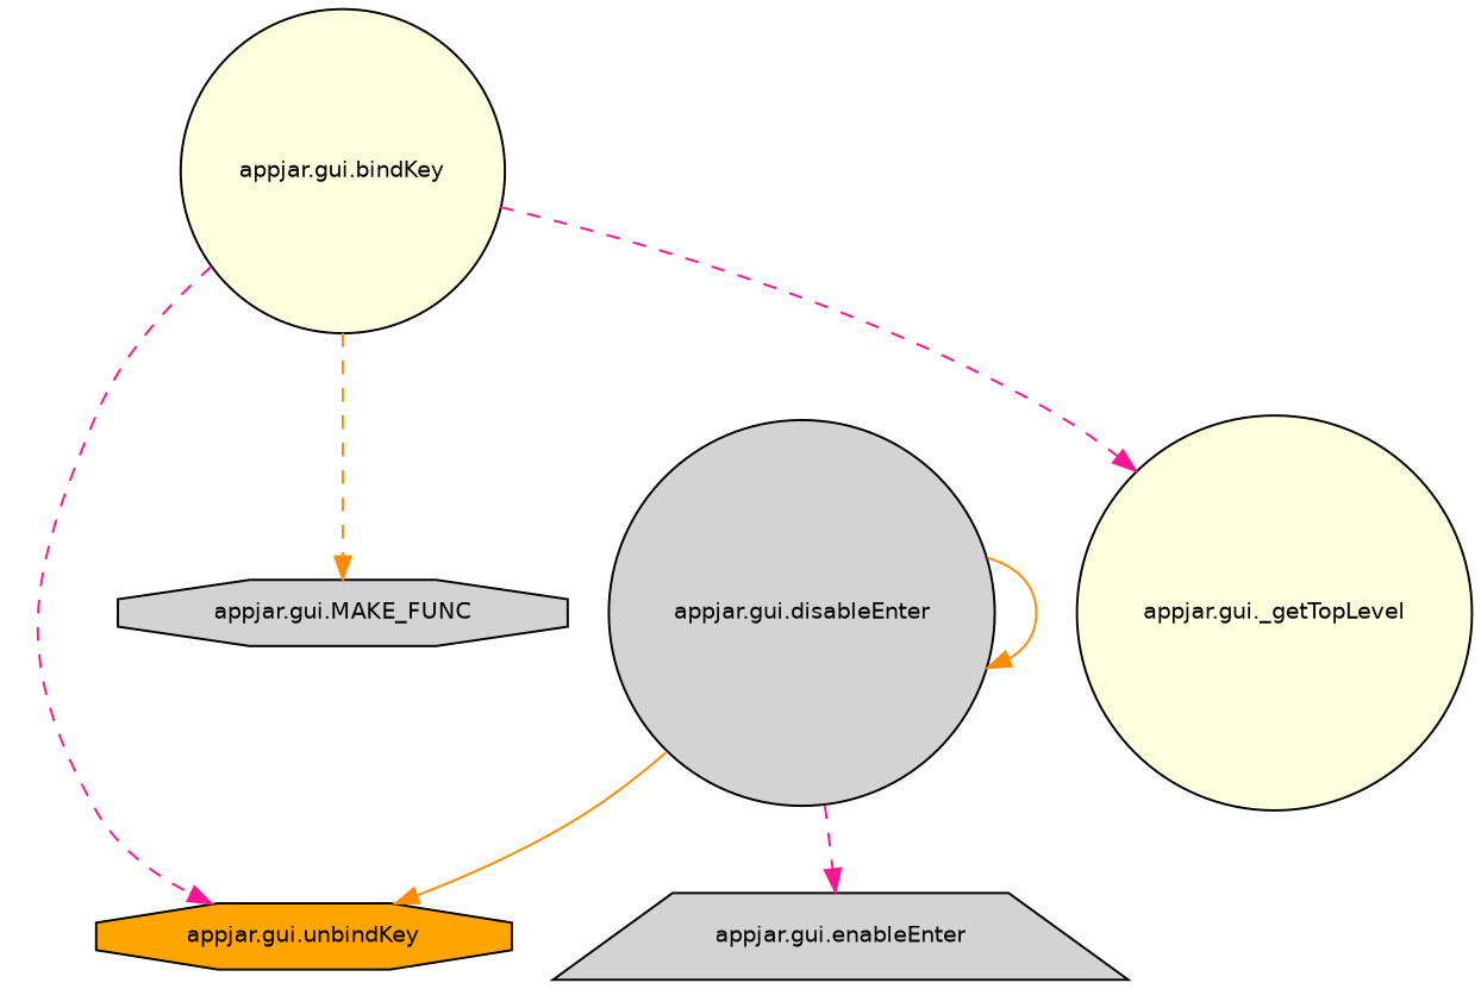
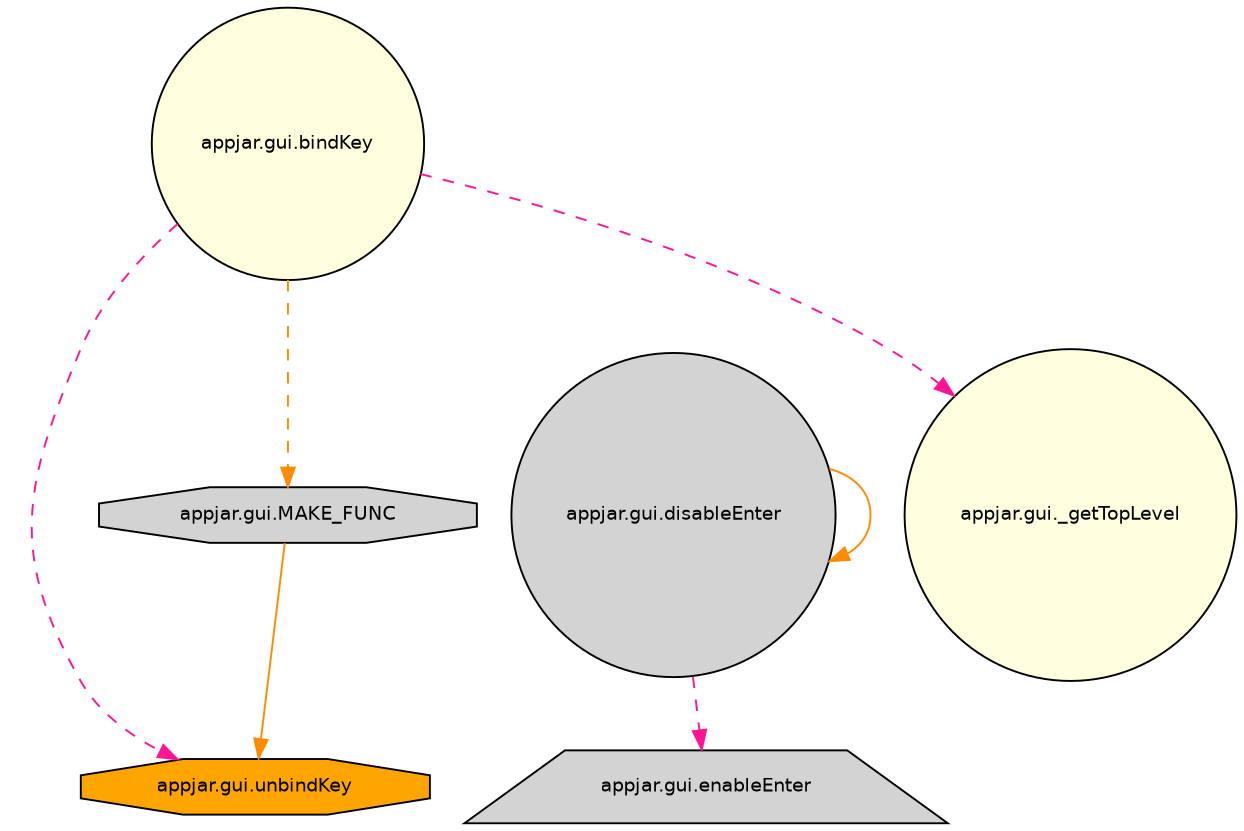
  digraph {
    fontname="DejaVu Sans"
    rankdir=TB
    node [color=black fillcolor=lightgrey fontname="DejaVu Sans" fontsize=10 shape=circle style=filled]
    edge [color=darkorange fontname="DejaVu Sans" fontsize=10 labelfontname=Helvetica labelfontsize=10 style=dashed]
    n1 [fontcolor=black height=0.2 label="appjar.gui.disableEnter" width=0.4]
    n2 [fillcolor=orange height=0.2 label="appjar.gui.unbindKey" shape=octagon width=0.4]
    n3 [height=0.2 label="appjar.gui.enableEnter" shape=trapezium width=0.4]
    n4 [fillcolor=lightyellow height=0.2 label="appjar.gui.bindKey" width=0.4]
    n5 [height=0.2 label="appjar.gui.MAKE_FUNC" shape=octagon width=0.4]
    n6 [fillcolor=lightyellow height=0.2 label="appjar.gui._getTopLevel" width=0.4]
    n1 -> n1 [style=solid]
-   n1 -> n2 [style=solid]
+   n5 -> n2 [style=solid]
    n1 -> n3 [color=deeppink]
    n4 -> n2 [color=deeppink]
    n4 -> n5
    n4 -> n6 [color=deeppink]
  }
